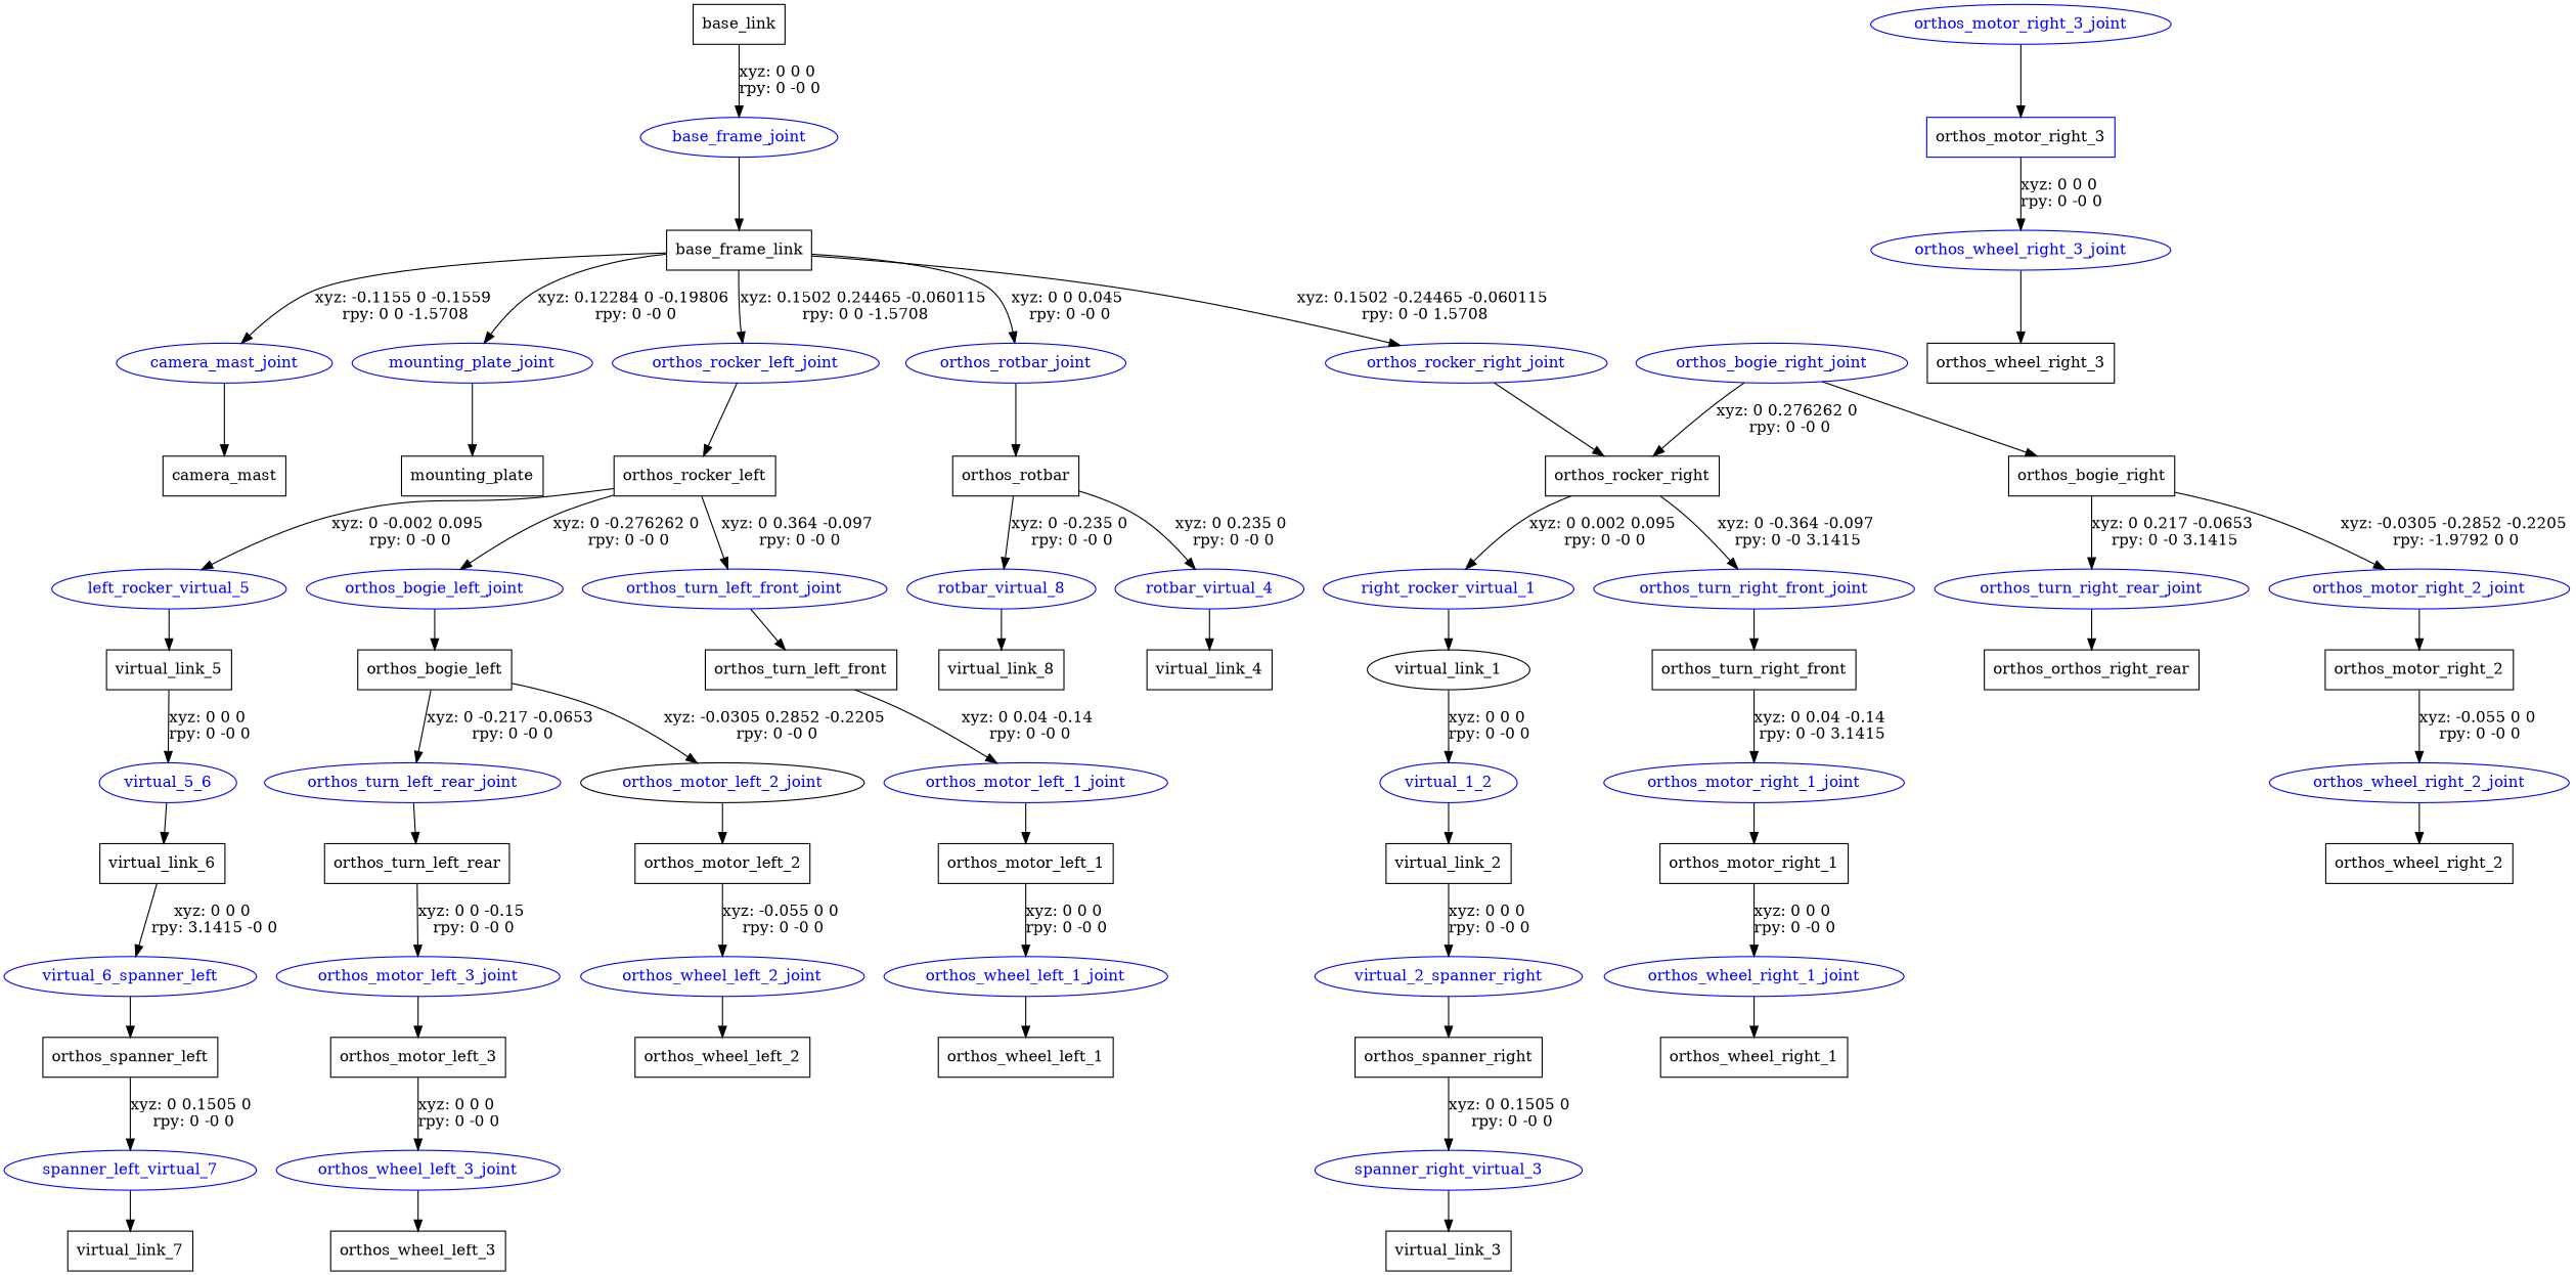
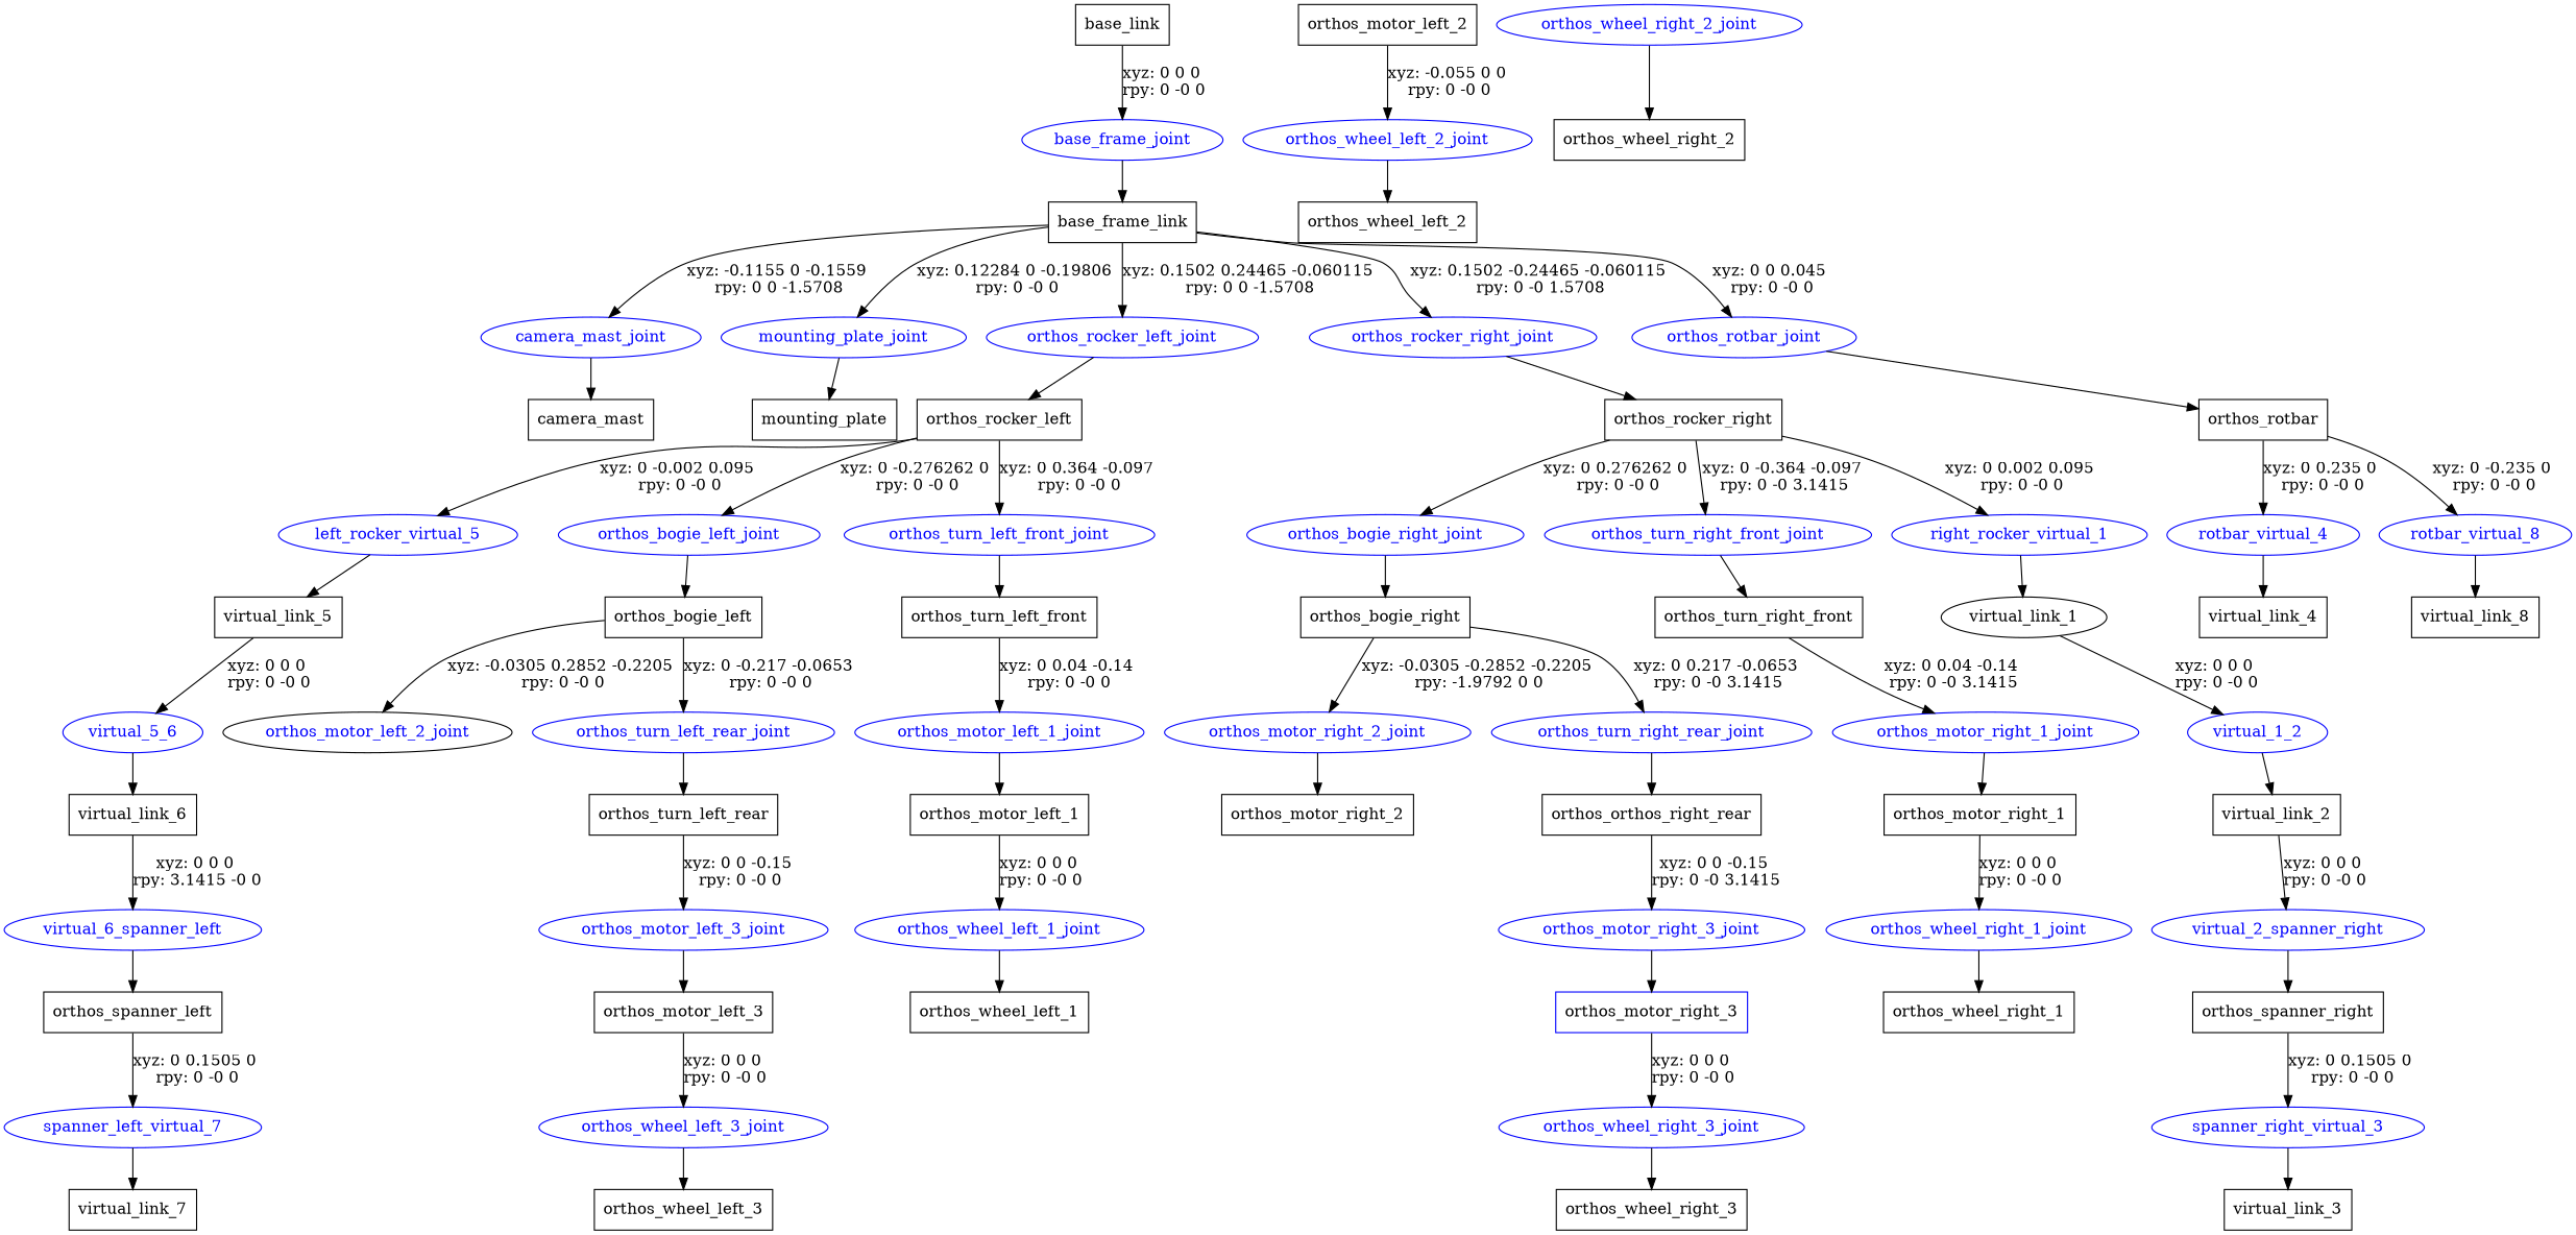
  digraph {
    node [shape=ellipse]
    n1 [label=base_link shape=box]
    base_frame_joint [color=blue fontcolor=blue]
    n3 [label=base_frame_link shape=box]
    camera_mast_joint [color=blue fontcolor=blue]
    mounting_plate_joint [color=blue fontcolor=blue]
    orthos_rocker_left_joint [color=blue fontcolor=blue]
    orthos_rocker_right_joint [color=blue fontcolor=blue]
    orthos_rotbar_joint [color=blue fontcolor=blue]
    n9 [label=camera_mast shape=box]
    n10 [label=mounting_plate shape=box]
    n11 [label=orthos_rocker_left shape=box]
    n12 [label=orthos_rocker_right shape=box]
    n13 [label=orthos_rotbar shape=box]
    left_rocker_virtual_5 [color=blue fontcolor=blue]
    orthos_bogie_left_joint [color=blue fontcolor=blue]
    orthos_turn_left_front_joint [color=blue fontcolor=blue]
    n17 [label=virtual_link_5 shape=box]
    n18 [label=orthos_bogie_left shape=box]
    n19 [label=orthos_turn_left_front shape=box]
    virtual_5_6 [color=blue fontcolor=blue]
    n21 [label=virtual_link_6 shape=box]
    virtual_6_spanner_left [color=blue fontcolor=blue]
    n23 [label=orthos_spanner_left shape=box]
    spanner_left_virtual_7 [color=blue fontcolor=blue]
    n25 [label=virtual_link_7 shape=box]
    orthos_motor_left_2_joint [color=black fontcolor=blue]
    orthos_turn_left_rear_joint [color=blue fontcolor=blue]
    n28 [label=orthos_motor_left_2 shape=box]
    n29 [label=orthos_turn_left_rear shape=box]
    orthos_wheel_left_2_joint [color=blue fontcolor=blue]
    n31 [label=orthos_wheel_left_2 shape=box]
    orthos_motor_left_3_joint [color=blue fontcolor=blue]
    n33 [label=orthos_motor_left_3 shape=box]
    orthos_wheel_left_3_joint [color=blue fontcolor=blue]
    n35 [label=orthos_wheel_left_3 shape=box]
    orthos_motor_left_1_joint [color=blue fontcolor=blue]
    n37 [label=orthos_motor_left_1 shape=box]
    orthos_wheel_left_1_joint [color=blue fontcolor=blue]
    n39 [label=orthos_wheel_left_1 shape=box]
    orthos_bogie_right_joint [color=blue fontcolor=blue]
    orthos_turn_right_front_joint [color=blue fontcolor=blue]
    right_rocker_virtual_1 [color=blue fontcolor=blue]
    n43 [label=orthos_bogie_right shape=box]
    n44 [label=orthos_turn_right_front shape=box]
    n45 [label=virtual_link_1]
    orthos_motor_right_2_joint [color=blue fontcolor=blue]
    orthos_turn_right_rear_joint [color=blue fontcolor=blue]
    n48 [label=orthos_motor_right_2 shape=box]
    n49 [label=orthos_orthos_right_rear shape=box]
    orthos_wheel_right_2_joint [color=blue fontcolor=blue]
    n51 [label=orthos_wheel_right_2 shape=box]
    orthos_motor_right_3_joint [color=blue fontcolor=blue]
    n53 [color=blue label=orthos_motor_right_3 shape=box]
    orthos_wheel_right_3_joint [color=blue fontcolor=blue]
    n55 [label=orthos_wheel_right_3 shape=box]
    orthos_motor_right_1_joint [color=blue fontcolor=blue]
    n57 [label=orthos_motor_right_1 shape=box]
    orthos_wheel_right_1_joint [color=blue fontcolor=blue]
    n59 [label=orthos_wheel_right_1 shape=box]
    virtual_1_2 [color=blue fontcolor=blue]
    n61 [label=virtual_link_2 shape=box]
    virtual_2_spanner_right [color=blue fontcolor=blue]
    n63 [label=orthos_spanner_right shape=box]
    spanner_right_virtual_3 [color=blue fontcolor=blue]
    n65 [label=virtual_link_3 shape=box]
    rotbar_virtual_4 [color=blue fontcolor=blue]
    rotbar_virtual_8 [color=blue fontcolor=blue]
    n68 [label=virtual_link_4 shape=box]
    n69 [label=virtual_link_8 shape=box]
    n1 -> base_frame_joint [label="xyz: 0 0 0 \nrpy: 0 -0 0"]
    base_frame_joint -> n3
    n3 -> camera_mast_joint [label="xyz: -0.1155 0 -0.1559 \nrpy: 0 0 -1.5708"]
    n3 -> mounting_plate_joint [label="xyz: 0.12284 0 -0.19806 \nrpy: 0 -0 0"]
    n3 -> orthos_rocker_left_joint [label="xyz: 0.1502 0.24465 -0.060115 \nrpy: 0 0 -1.5708"]
    n3 -> orthos_rocker_right_joint [label="xyz: 0.1502 -0.24465 -0.060115 \nrpy: 0 -0 1.5708"]
    n3 -> orthos_rotbar_joint [label="xyz: 0 0 0.045 \nrpy: 0 -0 0"]
    camera_mast_joint -> n9
    mounting_plate_joint -> n10
    orthos_rocker_left_joint -> n11
    orthos_rocker_right_joint -> n12
    orthos_rotbar_joint -> n13
    n11 -> left_rocker_virtual_5 [label="xyz: 0 -0.002 0.095 \nrpy: 0 -0 0"]
    n11 -> orthos_bogie_left_joint [label="xyz: 0 -0.276262 0 \nrpy: 0 -0 0"]
    n11 -> orthos_turn_left_front_joint [label="xyz: 0 0.364 -0.097 \nrpy: 0 -0 0"]
-   orthos_bogie_right_joint -> n12 [label="xyz: 0 0.276262 0 \nrpy: 0 -0 0"]
+   n12 -> orthos_bogie_right_joint [label="xyz: 0 0.276262 0 \nrpy: 0 -0 0"]
    n12 -> orthos_turn_right_front_joint [label="xyz: 0 -0.364 -0.097 \nrpy: 0 -0 3.1415"]
    n12 -> right_rocker_virtual_1 [label="xyz: 0 0.002 0.095 \nrpy: 0 -0 0"]
    n13 -> rotbar_virtual_4 [label="xyz: 0 0.235 0 \nrpy: 0 -0 0"]
    n13 -> rotbar_virtual_8 [label="xyz: 0 -0.235 0 \nrpy: 0 -0 0"]
    left_rocker_virtual_5 -> n17
    orthos_bogie_left_joint -> n18
    orthos_turn_left_front_joint -> n19
    n17 -> virtual_5_6 [label="xyz: 0 0 0 \nrpy: 0 -0 0"]
    n18 -> orthos_motor_left_2_joint [label="xyz: -0.0305 0.2852 -0.2205 \nrpy: 0 -0 0"]
    n18 -> orthos_turn_left_rear_joint [label="xyz: 0 -0.217 -0.0653 \nrpy: 0 -0 0"]
    n19 -> orthos_motor_left_1_joint [label="xyz: 0 0.04 -0.14 \nrpy: 0 -0 0"]
    virtual_5_6 -> n21
    n21 -> virtual_6_spanner_left [label="xyz: 0 0 0 \nrpy: 3.1415 -0 0"]
    virtual_6_spanner_left -> n23
    n23 -> spanner_left_virtual_7 [label="xyz: 0 0.1505 0 \nrpy: 0 -0 0"]
    spanner_left_virtual_7 -> n25
-   orthos_motor_left_2_joint -> n28
    orthos_turn_left_rear_joint -> n29
    n28 -> orthos_wheel_left_2_joint [label="xyz: -0.055 0 0 \nrpy: 0 -0 0"]
    n29 -> orthos_motor_left_3_joint [label="xyz: 0 0 -0.15 \nrpy: 0 -0 0"]
    orthos_wheel_left_2_joint -> n31
    orthos_motor_left_3_joint -> n33
    n33 -> orthos_wheel_left_3_joint [label="xyz: 0 0 0 \nrpy: 0 -0 0"]
    orthos_wheel_left_3_joint -> n35
    orthos_motor_left_1_joint -> n37
    n37 -> orthos_wheel_left_1_joint [label="xyz: 0 0 0 \nrpy: 0 -0 0"]
    orthos_wheel_left_1_joint -> n39
    orthos_bogie_right_joint -> n43
    orthos_turn_right_front_joint -> n44
    right_rocker_virtual_1 -> n45
    n43 -> orthos_motor_right_2_joint [label="xyz: -0.0305 -0.2852 -0.2205 \nrpy: -1.9792 0 0"]
    n43 -> orthos_turn_right_rear_joint [label="xyz: 0 0.217 -0.0653 \nrpy: 0 -0 3.1415"]
    n44 -> orthos_motor_right_1_joint [label="xyz: 0 0.04 -0.14 \nrpy: 0 -0 3.1415"]
    n45 -> virtual_1_2 [label="xyz: 0 0 0 \nrpy: 0 -0 0"]
    orthos_motor_right_2_joint -> n48
    orthos_turn_right_rear_joint -> n49
-   n48 -> orthos_wheel_right_2_joint [label="xyz: -0.055 0 0 \nrpy: 0 -0 0"]
+   n49 -> orthos_motor_right_3_joint [label="xyz: 0 0 -0.15 \nrpy: 0 -0 3.1415"]
    orthos_wheel_right_2_joint -> n51
    orthos_motor_right_3_joint -> n53
    n53 -> orthos_wheel_right_3_joint [label="xyz: 0 0 0 \nrpy: 0 -0 0"]
    orthos_wheel_right_3_joint -> n55
    orthos_motor_right_1_joint -> n57
    n57 -> orthos_wheel_right_1_joint [label="xyz: 0 0 0 \nrpy: 0 -0 0"]
    orthos_wheel_right_1_joint -> n59
    virtual_1_2 -> n61
    n61 -> virtual_2_spanner_right [label="xyz: 0 0 0 \nrpy: 0 -0 0"]
    virtual_2_spanner_right -> n63
    n63 -> spanner_right_virtual_3 [label="xyz: 0 0.1505 0 \nrpy: 0 -0 0"]
    spanner_right_virtual_3 -> n65
    rotbar_virtual_4 -> n68
    rotbar_virtual_8 -> n69
  }
